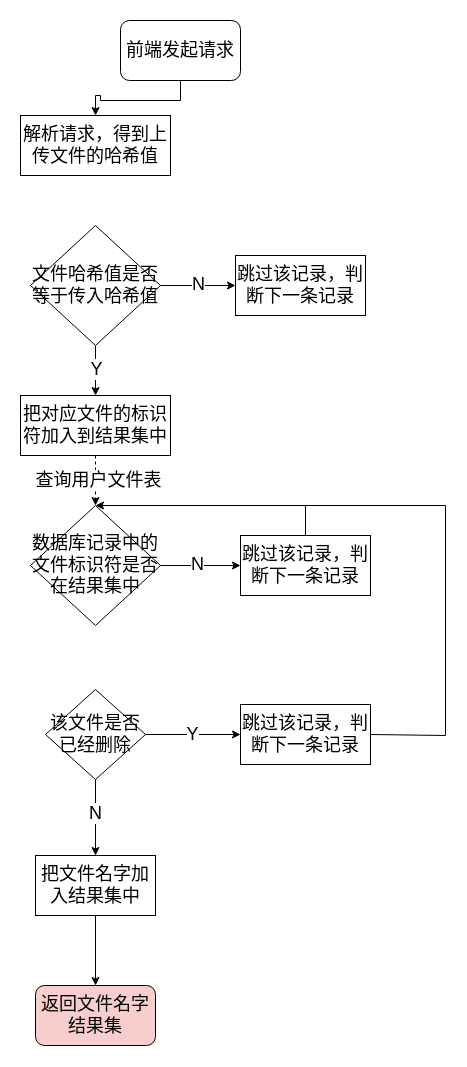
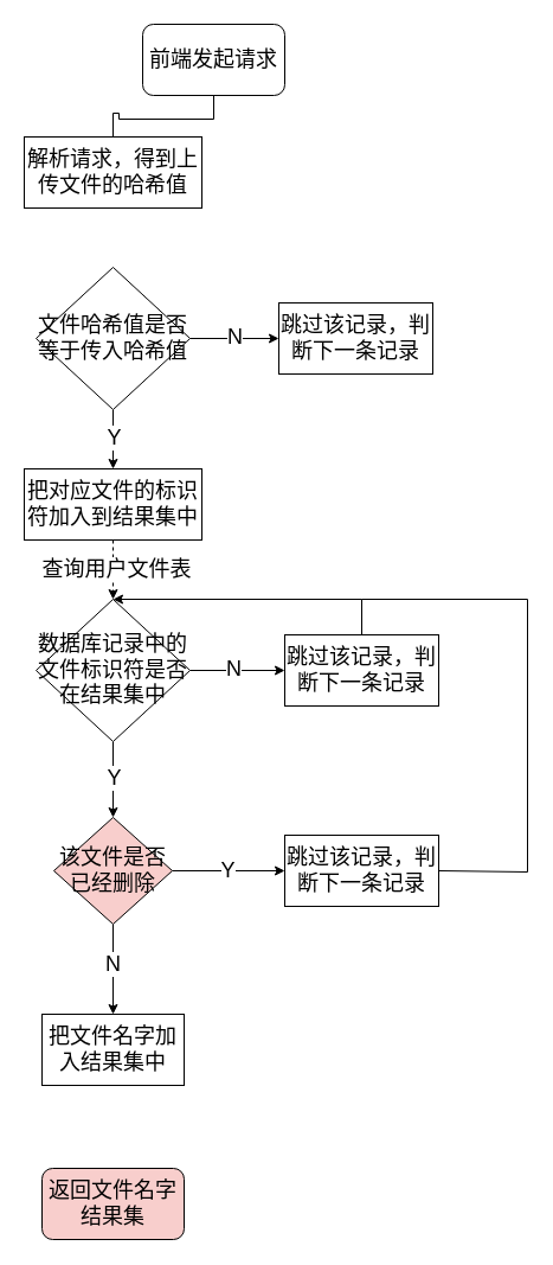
  <mxCell id="0" />
  <mxCell id="1" parent="0" />
- <mxCell id="2" style="edgeStyle=orthogonalEdgeStyle;rounded=0;orthogonalLoop=1;jettySize=auto;html=1;exitX=0.5;exitY=1;exitDx=0;exitDy=0;entryX=0.5;entryY=0;entryDx=0;entryDy=0;" edge="1" parent="1" source="3" target="4"><mxGeometry relative="1" as="geometry" /></mxCell>
+ <mxCell id="2" style="edgeStyle=orthogonalEdgeStyle;rounded=0;orthogonalLoop=1;jettySize=auto;html=1;exitX=0.5;exitY=1;exitDx=0;exitDy=0;entryX=0.5;entryY=0;entryDx=0;entryDy=0;endArrow=none;" edge="1" parent="1" source="3" target="4"><mxGeometry relative="1" as="geometry" /></mxCell>
  <mxCell id="3" value="&lt;font style=&quot;font-size: 18px;&quot;&gt;前端发起请求&lt;/font&gt;" style="rounded=1;whiteSpace=wrap;html=1;" vertex="1" parent="1"><mxGeometry x="120" y="20" width="120" height="60" as="geometry" /></mxCell>
  <mxCell id="4" value="&lt;font style=&quot;font-size: 18px;&quot;&gt;解析请求，得到上传文件的哈希值&lt;/font&gt;" style="rounded=0;whiteSpace=wrap;html=1;" vertex="1" parent="1"><mxGeometry x="20" y="115" width="150" height="60" as="geometry" /></mxCell>
  <mxCell id="5" style="edgeStyle=orthogonalEdgeStyle;rounded=0;orthogonalLoop=1;jettySize=auto;html=1;exitX=1;exitY=0.5;exitDx=0;exitDy=0;entryX=0;entryY=0.5;entryDx=0;entryDy=0;" edge="1" parent="1" source="9" target="10"><mxGeometry relative="1" as="geometry" /></mxCell>
  <mxCell id="6" value="&lt;font style=&quot;font-size: 18px;&quot;&gt;N&lt;/font&gt;" style="edgeLabel;html=1;align=center;verticalAlign=middle;resizable=0;points=[];" vertex="1" connectable="0" parent="5"><mxGeometry x="-0.013" relative="1" as="geometry"><mxPoint y="-2" as="offset" /></mxGeometry></mxCell>
  <mxCell id="7" style="edgeStyle=orthogonalEdgeStyle;rounded=0;orthogonalLoop=1;jettySize=auto;html=1;exitX=0.5;exitY=1;exitDx=0;exitDy=0;entryX=0.5;entryY=0;entryDx=0;entryDy=0;" edge="1" parent="1" source="9" target="13"><mxGeometry relative="1" as="geometry" /></mxCell>
  <mxCell id="8" value="&lt;font style=&quot;font-size: 18px;&quot;&gt;Y&lt;/font&gt;" style="edgeLabel;html=1;align=center;verticalAlign=middle;resizable=0;points=[];" vertex="1" connectable="0" parent="7"><mxGeometry x="-0.08" relative="1" as="geometry"><mxPoint as="offset" /></mxGeometry></mxCell>
  <mxCell id="9" value="&lt;font style=&quot;font-size: 18px;&quot;&gt;文件哈希值是否等于传入哈希值&lt;/font&gt;" style="rhombus;whiteSpace=wrap;html=1;" vertex="1" parent="1"><mxGeometry x="30" y="225" width="130" height="120" as="geometry" /></mxCell>
  <mxCell id="10" value="&lt;font style=&quot;font-size: 18px;&quot;&gt;跳过该记录，判断下一条记录&lt;/font&gt;" style="rounded=0;whiteSpace=wrap;html=1;" vertex="1" parent="1"><mxGeometry x="235" y="255" width="130" height="60" as="geometry" /></mxCell>
  <mxCell id="11" style="edgeStyle=orthogonalEdgeStyle;rounded=0;orthogonalLoop=1;jettySize=auto;html=1;exitX=0.5;exitY=1;exitDx=0;exitDy=0;entryX=0.5;entryY=0;entryDx=0;entryDy=0;dashed=1;" edge="1" parent="1" source="13" target="18"><mxGeometry relative="1" as="geometry" /></mxCell>
  <mxCell id="12" value="&lt;font style=&quot;font-size: 18px;&quot;&gt;查询用户文件表&lt;/font&gt;" style="edgeLabel;html=1;align=center;verticalAlign=middle;resizable=0;points=[];" vertex="1" connectable="0" parent="11"><mxGeometry x="-0.04" y="2" relative="1" as="geometry"><mxPoint as="offset" /></mxGeometry></mxCell>
  <mxCell id="13" value="&lt;font style=&quot;font-size: 18px;&quot;&gt;把对应文件的标识符加入到结果集中&lt;/font&gt;" style="rounded=0;whiteSpace=wrap;html=1;" vertex="1" parent="1"><mxGeometry x="20" y="395" width="150" height="60" as="geometry" /></mxCell>
  <mxCell id="14" style="edgeStyle=orthogonalEdgeStyle;rounded=0;orthogonalLoop=1;jettySize=auto;html=1;exitX=1;exitY=0.5;exitDx=0;exitDy=0;entryX=0;entryY=0.5;entryDx=0;entryDy=0;" edge="1" parent="1" source="18" target="27"><mxGeometry relative="1" as="geometry" /></mxCell>
  <mxCell id="15" value="&lt;font style=&quot;font-size: 18px;&quot;&gt;N&lt;/font&gt;" style="edgeLabel;html=1;align=center;verticalAlign=middle;resizable=0;points=[];" vertex="1" connectable="0" parent="14"><mxGeometry x="-0.093" relative="1" as="geometry"><mxPoint y="-2" as="offset" /></mxGeometry></mxCell>
+ <mxCell id="16" style="edgeStyle=orthogonalEdgeStyle;rounded=0;orthogonalLoop=1;jettySize=auto;html=1;exitX=0.5;exitY=1;exitDx=0;exitDy=0;entryX=0.5;entryY=0;entryDx=0;entryDy=0;" edge="1" parent="1" source="18" target="23"><mxGeometry relative="1" as="geometry" /></mxCell>
+ <mxCell id="17" value="&lt;font style=&quot;font-size: 18px;&quot;&gt;Y&lt;/font&gt;" style="edgeLabel;html=1;align=center;verticalAlign=middle;resizable=0;points=[];" vertex="1" connectable="0" parent="16"><mxGeometry x="-0.057" relative="1" as="geometry"><mxPoint as="offset" /></mxGeometry></mxCell>
  <mxCell id="18" value="&lt;font style=&quot;font-size: 18px;&quot;&gt;数据库记录中的文件标识符是否在结果集中&lt;/font&gt;" style="rhombus;whiteSpace=wrap;html=1;" vertex="1" parent="1"><mxGeometry x="30" y="505" width="130" height="120" as="geometry" /></mxCell>
  <mxCell id="19" style="edgeStyle=orthogonalEdgeStyle;rounded=0;orthogonalLoop=1;jettySize=auto;html=1;exitX=0.5;exitY=1;exitDx=0;exitDy=0;entryX=0.5;entryY=0;entryDx=0;entryDy=0;" edge="1" parent="1" source="23" target="25"><mxGeometry relative="1" as="geometry" /></mxCell>
  <mxCell id="20" value="&lt;font style=&quot;font-size: 18px;&quot;&gt;N&lt;/font&gt;" style="edgeLabel;html=1;align=center;verticalAlign=middle;resizable=0;points=[];" vertex="1" connectable="0" parent="19"><mxGeometry x="-0.143" y="-1" relative="1" as="geometry"><mxPoint as="offset" /></mxGeometry></mxCell>
  <mxCell id="21" style="edgeStyle=orthogonalEdgeStyle;rounded=0;orthogonalLoop=1;jettySize=auto;html=1;exitX=1;exitY=0.5;exitDx=0;exitDy=0;entryX=0;entryY=0.5;entryDx=0;entryDy=0;" edge="1" parent="1" source="23" target="28"><mxGeometry relative="1" as="geometry" /></mxCell>
  <mxCell id="22" value="&lt;font style=&quot;font-size: 18px;&quot;&gt;Y&lt;/font&gt;" style="edgeLabel;html=1;align=center;verticalAlign=middle;resizable=0;points=[];" vertex="1" connectable="0" parent="21"><mxGeometry x="-0.022" y="-2" relative="1" as="geometry"><mxPoint y="-3" as="offset" /></mxGeometry></mxCell>
- <mxCell id="23" value="&lt;font style=&quot;font-size: 18px;&quot;&gt;该文件是否已经删除&lt;/font&gt;" style="rhombus;whiteSpace=wrap;html=1;" vertex="1" parent="1"><mxGeometry x="45" y="689" width="100" height="90" as="geometry" /></mxCell>
- <mxCell id="24" style="edgeStyle=orthogonalEdgeStyle;rounded=0;orthogonalLoop=1;jettySize=auto;html=1;exitX=0.5;exitY=1;exitDx=0;exitDy=0;entryX=0.5;entryY=0;entryDx=0;entryDy=0;" edge="1" parent="1" source="25" target="26"><mxGeometry relative="1" as="geometry" /></mxCell>
+ <mxCell id="23" value="&lt;font style=&quot;font-size: 18px;&quot;&gt;该文件是否已经删除&lt;/font&gt;" style="rhombus;whiteSpace=wrap;html=1;fillColor=#f8cecc;" vertex="1" parent="1"><mxGeometry x="45" y="689" width="100" height="90" as="geometry" /></mxCell>
  <mxCell id="25" value="&lt;font style=&quot;font-size: 18px;&quot;&gt;把文件名字加入结果集中&lt;/font&gt;" style="rounded=0;whiteSpace=wrap;html=1;" vertex="1" parent="1"><mxGeometry x="35" y="855" width="120" height="60" as="geometry" /></mxCell>
  <mxCell id="26" value="&lt;font style=&quot;font-size: 18px;&quot;&gt;返回文件名字结果集&lt;/font&gt;" style="rounded=1;whiteSpace=wrap;html=1;fillColor=#f8cecc;" vertex="1" parent="1"><mxGeometry x="35" y="985" width="120" height="60" as="geometry" /></mxCell>
  <mxCell id="27" value="&lt;font style=&quot;font-size: 18px;&quot;&gt;跳过该记录，判断下一条记录&lt;/font&gt;" style="rounded=0;whiteSpace=wrap;html=1;" vertex="1" parent="1"><mxGeometry x="240" y="535" width="130" height="60" as="geometry" /></mxCell>
  <mxCell id="28" value="&lt;font style=&quot;font-size: 18px;&quot;&gt;跳过该记录，判断下一条记录&lt;/font&gt;" style="rounded=0;whiteSpace=wrap;html=1;" vertex="1" parent="1"><mxGeometry x="240" y="704" width="130" height="60" as="geometry" /></mxCell>
  <mxCell id="29" value="" style="endArrow=classic;html=1;rounded=0;entryX=0.5;entryY=0;entryDx=0;entryDy=0;" edge="1" parent="1" target="18"><mxGeometry width="50" height="50" relative="1" as="geometry"><mxPoint x="305" y="505" as="sourcePoint" /><mxPoint x="275" y="455" as="targetPoint" /></mxGeometry></mxCell>
  <mxCell id="30" value="" style="endArrow=none;html=1;rounded=0;entryX=0.5;entryY=0;entryDx=0;entryDy=0;" edge="1" parent="1" target="27"><mxGeometry width="50" height="50" relative="1" as="geometry"><mxPoint x="305" y="505" as="sourcePoint" /><mxPoint x="-15" y="645" as="targetPoint" /></mxGeometry></mxCell>
  <mxCell id="31" value="" style="endArrow=none;html=1;rounded=0;exitX=1;exitY=0.5;exitDx=0;exitDy=0;" edge="1" parent="1" source="28"><mxGeometry width="50" height="50" relative="1" as="geometry"><mxPoint x="405" y="745" as="sourcePoint" /><mxPoint x="445" y="735" as="targetPoint" /></mxGeometry></mxCell>
  <mxCell id="32" value="" style="endArrow=none;html=1;rounded=0;" edge="1" parent="1"><mxGeometry width="50" height="50" relative="1" as="geometry"><mxPoint x="445" y="505" as="sourcePoint" /><mxPoint x="445" y="735" as="targetPoint" /></mxGeometry></mxCell>
  <mxCell id="33" value="" style="endArrow=none;html=1;rounded=0;" edge="1" parent="1"><mxGeometry width="50" height="50" relative="1" as="geometry"><mxPoint x="305" y="505" as="sourcePoint" /><mxPoint x="445" y="505" as="targetPoint" /></mxGeometry></mxCell>
